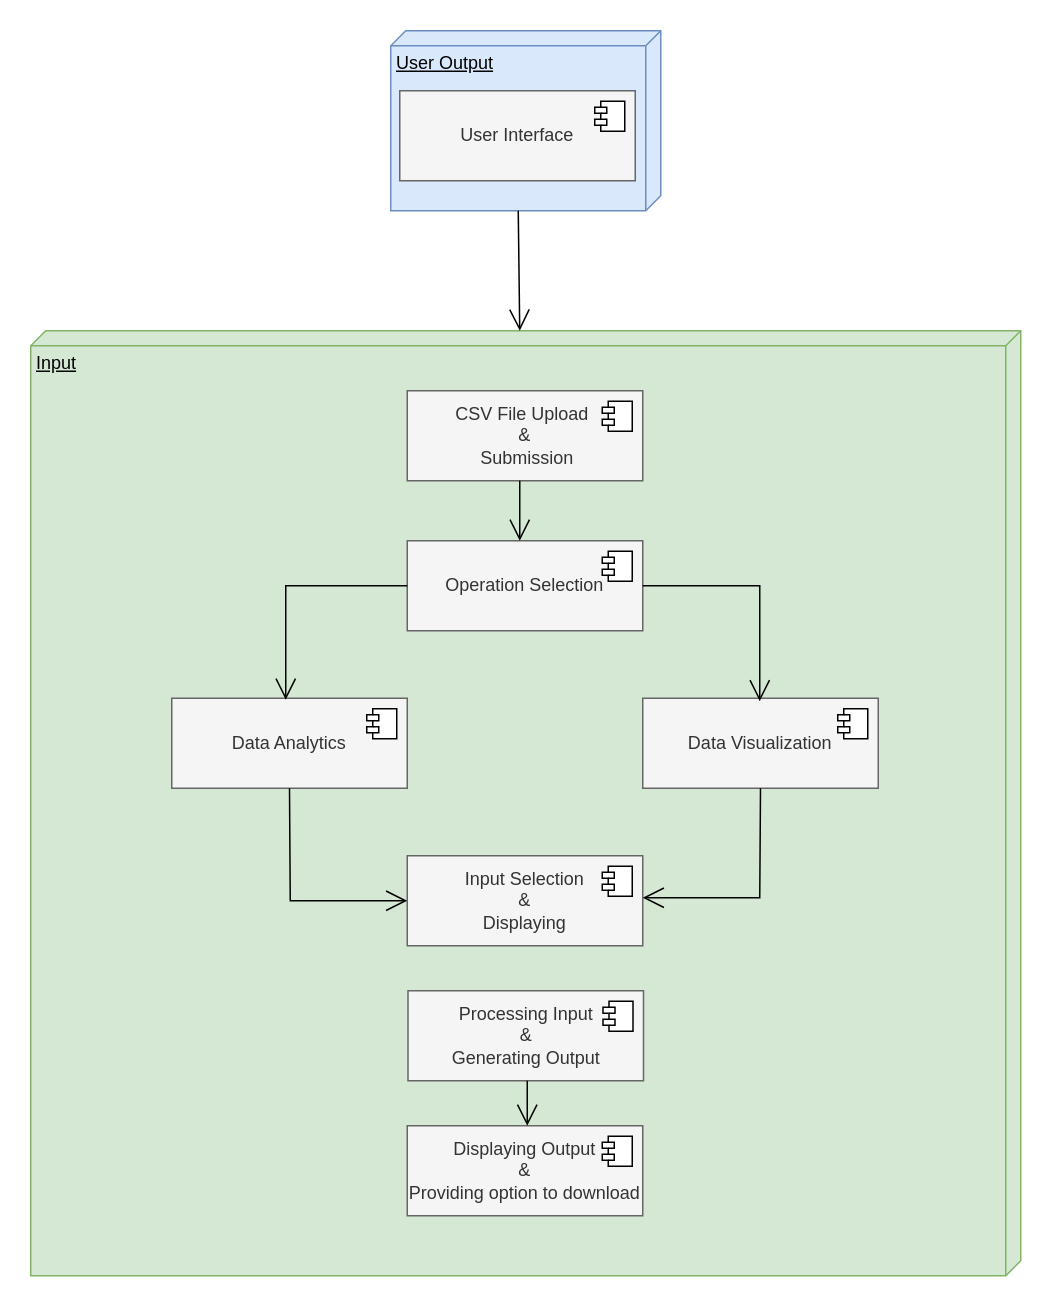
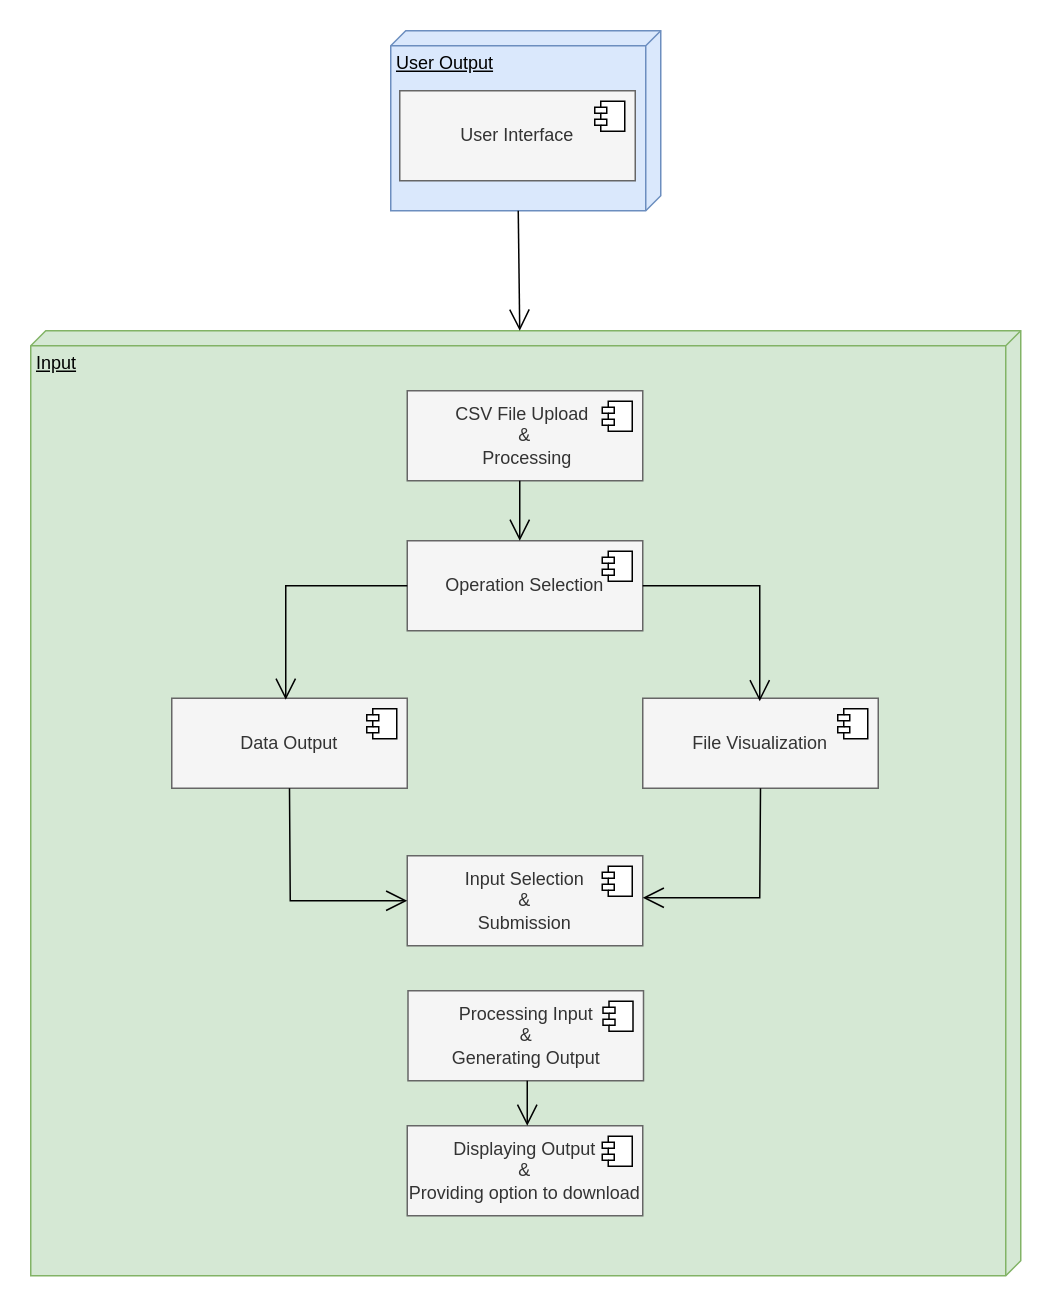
  <mxCell id="0" />
  <mxCell id="1" parent="0" />
  <mxCell id="2" value="User Output" style="verticalAlign=top;align=left;spacingTop=8;spacingLeft=2;spacingRight=12;shape=cube;size=10;direction=south;fontStyle=4;html=1;whiteSpace=wrap;fillColor=#dae8fc;strokeColor=#6c8ebf;" vertex="1" parent="1"><mxGeometry x="260" y="20" width="180" height="120" as="geometry" /></mxCell>
  <mxCell id="3" value="User Interface" style="html=1;dropTarget=0;whiteSpace=wrap;fillColor=#f5f5f5;fontColor=#333333;strokeColor=#666666;" vertex="1" parent="1"><mxGeometry x="266" y="60" width="157" height="60" as="geometry" /></mxCell>
  <mxCell id="4" value="" style="shape=module;jettyWidth=8;jettyHeight=4;" vertex="1" parent="3"><mxGeometry x="1" width="20" height="20" relative="1" as="geometry"><mxPoint x="-27" y="7" as="offset" /></mxGeometry></mxCell>
  <mxCell id="5" value="Input" style="verticalAlign=top;align=left;spacingTop=8;spacingLeft=2;spacingRight=12;shape=cube;size=10;direction=south;fontStyle=4;html=1;whiteSpace=wrap;fillColor=#d5e8d4;strokeColor=#82b366;" vertex="1" parent="1"><mxGeometry x="20" y="220" width="660" height="630" as="geometry" /></mxCell>
- <mxCell id="6" value="CSV File Upload&amp;nbsp;&lt;div&gt;&amp;amp;&lt;/div&gt;&lt;div&gt;&amp;nbsp;Submission&lt;/div&gt;" style="html=1;dropTarget=0;whiteSpace=wrap;fillColor=#f5f5f5;fontColor=#333333;strokeColor=#666666;" vertex="1" parent="1"><mxGeometry x="271" y="260" width="157" height="60" as="geometry" /></mxCell>
+ <mxCell id="6" value="CSV File Upload&amp;nbsp;&lt;div&gt;&amp;amp;&lt;/div&gt;&lt;div&gt;&amp;nbsp;Processing&lt;/div&gt;" style="html=1;dropTarget=0;whiteSpace=wrap;fillColor=#f5f5f5;fontColor=#333333;strokeColor=#666666;" vertex="1" parent="1"><mxGeometry x="271" y="260" width="157" height="60" as="geometry" /></mxCell>
  <mxCell id="7" value="" style="shape=module;jettyWidth=8;jettyHeight=4;" vertex="1" parent="6"><mxGeometry x="1" width="20" height="20" relative="1" as="geometry"><mxPoint x="-27" y="7" as="offset" /></mxGeometry></mxCell>
  <mxCell id="8" value="Operation Selection" style="html=1;dropTarget=0;whiteSpace=wrap;fillColor=#f5f5f5;fontColor=#333333;strokeColor=#666666;" vertex="1" parent="1"><mxGeometry x="271" y="360" width="157" height="60" as="geometry" /></mxCell>
  <mxCell id="9" value="" style="shape=module;jettyWidth=8;jettyHeight=4;" vertex="1" parent="8"><mxGeometry x="1" width="20" height="20" relative="1" as="geometry"><mxPoint x="-27" y="7" as="offset" /></mxGeometry></mxCell>
- <mxCell id="10" value="Data Analytics" style="html=1;dropTarget=0;whiteSpace=wrap;fillColor=#f5f5f5;fontColor=#333333;strokeColor=#666666;" vertex="1" parent="1"><mxGeometry x="114" y="465" width="157" height="60" as="geometry" /></mxCell>
+ <mxCell id="10" value="Data Output" style="html=1;dropTarget=0;whiteSpace=wrap;fillColor=#f5f5f5;fontColor=#333333;strokeColor=#666666;" vertex="1" parent="1"><mxGeometry x="114" y="465" width="157" height="60" as="geometry" /></mxCell>
  <mxCell id="11" value="" style="shape=module;jettyWidth=8;jettyHeight=4;" vertex="1" parent="10"><mxGeometry x="1" width="20" height="20" relative="1" as="geometry"><mxPoint x="-27" y="7" as="offset" /></mxGeometry></mxCell>
- <mxCell id="12" value="Data Visualization" style="html=1;dropTarget=0;whiteSpace=wrap;fillColor=#f5f5f5;fontColor=#333333;strokeColor=#666666;" vertex="1" parent="1"><mxGeometry x="428" y="465" width="157" height="60" as="geometry" /></mxCell>
+ <mxCell id="12" value="File Visualization" style="html=1;dropTarget=0;whiteSpace=wrap;fillColor=#f5f5f5;fontColor=#333333;strokeColor=#666666;" vertex="1" parent="1"><mxGeometry x="428" y="465" width="157" height="60" as="geometry" /></mxCell>
  <mxCell id="13" value="" style="shape=module;jettyWidth=8;jettyHeight=4;" vertex="1" parent="12"><mxGeometry x="1" width="20" height="20" relative="1" as="geometry"><mxPoint x="-27" y="7" as="offset" /></mxGeometry></mxCell>
- <mxCell id="14" value="Input Selection&lt;div&gt;&amp;amp;&lt;/div&gt;&lt;div&gt;Displaying&lt;/div&gt;" style="html=1;dropTarget=0;whiteSpace=wrap;fillColor=#f5f5f5;fontColor=#333333;strokeColor=#666666;" vertex="1" parent="1"><mxGeometry x="271" y="570" width="157" height="60" as="geometry" /></mxCell>
+ <mxCell id="14" value="Input Selection&lt;div&gt;&amp;amp;&lt;/div&gt;&lt;div&gt;Submission&lt;/div&gt;" style="html=1;dropTarget=0;whiteSpace=wrap;fillColor=#f5f5f5;fontColor=#333333;strokeColor=#666666;" vertex="1" parent="1"><mxGeometry x="271" y="570" width="157" height="60" as="geometry" /></mxCell>
  <mxCell id="15" value="" style="shape=module;jettyWidth=8;jettyHeight=4;" vertex="1" parent="14"><mxGeometry x="1" width="20" height="20" relative="1" as="geometry"><mxPoint x="-27" y="7" as="offset" /></mxGeometry></mxCell>
  <mxCell id="16" value="Processing Input&lt;div&gt;&amp;amp;&lt;/div&gt;&lt;div&gt;Generating Output&lt;/div&gt;" style="html=1;dropTarget=0;whiteSpace=wrap;fillColor=#f5f5f5;fontColor=#333333;strokeColor=#666666;" vertex="1" parent="1"><mxGeometry x="271.5" y="660" width="157" height="60" as="geometry" /></mxCell>
  <mxCell id="17" value="" style="shape=module;jettyWidth=8;jettyHeight=4;" vertex="1" parent="16"><mxGeometry x="1" width="20" height="20" relative="1" as="geometry"><mxPoint x="-27" y="7" as="offset" /></mxGeometry></mxCell>
  <mxCell id="18" value="Displaying Output&lt;div&gt;&amp;amp;&lt;/div&gt;&lt;div&gt;Providing option to download&lt;/div&gt;" style="html=1;dropTarget=0;whiteSpace=wrap;fillColor=#f5f5f5;fontColor=#333333;strokeColor=#666666;" vertex="1" parent="1"><mxGeometry x="271" y="750" width="157" height="60" as="geometry" /></mxCell>
  <mxCell id="19" value="" style="shape=module;jettyWidth=8;jettyHeight=4;" vertex="1" parent="18"><mxGeometry x="1" width="20" height="20" relative="1" as="geometry"><mxPoint x="-27" y="7" as="offset" /></mxGeometry></mxCell>
  <mxCell id="20" value="" style="endArrow=open;endFill=1;endSize=12;html=1;rounded=0;exitX=0;exitY=0;exitDx=120;exitDy=95;exitPerimeter=0;" edge="1" parent="1" source="2"><mxGeometry width="160" relative="1" as="geometry"><mxPoint x="270" y="170" as="sourcePoint" /><mxPoint x="346" y="220" as="targetPoint" /></mxGeometry></mxCell>
  <mxCell id="21" value="" style="endArrow=open;endFill=1;endSize=12;html=1;rounded=0;entryX=0;entryY=0.503;entryDx=0;entryDy=0;entryPerimeter=0;" edge="1" parent="1"><mxGeometry width="160" relative="1" as="geometry"><mxPoint x="346" y="320" as="sourcePoint" /><mxPoint x="346" y="360" as="targetPoint" /></mxGeometry></mxCell>
  <mxCell id="22" value="" style="endArrow=open;endFill=1;endSize=12;html=1;rounded=0;entryX=0.5;entryY=0;entryDx=0;entryDy=0;exitX=0.5;exitY=1;exitDx=0;exitDy=0;" edge="1" parent="1"><mxGeometry width="160" relative="1" as="geometry"><mxPoint x="351" y="720" as="sourcePoint" /><mxPoint x="351" y="750" as="targetPoint" /></mxGeometry></mxCell>
  <mxCell id="23" value="" style="endArrow=open;endFill=1;endSize=12;html=1;rounded=0;entryX=0;entryY=0.503;entryDx=0;entryDy=0;entryPerimeter=0;exitX=0;exitY=0.5;exitDx=0;exitDy=0;" edge="1" parent="1" source="8"><mxGeometry width="160" relative="1" as="geometry"><mxPoint x="190" y="426" as="sourcePoint" /><mxPoint x="190" y="466" as="targetPoint" /><Array as="points"><mxPoint x="190" y="390" /></Array></mxGeometry></mxCell>
  <mxCell id="24" value="" style="endArrow=open;endFill=1;endSize=12;html=1;rounded=0;entryX=0;entryY=0.503;entryDx=0;entryDy=0;entryPerimeter=0;exitX=1;exitY=0.5;exitDx=0;exitDy=0;" edge="1" parent="1" source="8"><mxGeometry width="160" relative="1" as="geometry"><mxPoint x="587" y="391" as="sourcePoint" /><mxPoint x="506" y="467" as="targetPoint" /><Array as="points"><mxPoint x="506" y="390" /></Array></mxGeometry></mxCell>
  <mxCell id="25" value="" style="endArrow=open;endFill=1;endSize=12;html=1;rounded=0;entryX=0;entryY=0.503;entryDx=0;entryDy=0;entryPerimeter=0;exitX=0.5;exitY=1;exitDx=0;exitDy=0;" edge="1" parent="1" source="10"><mxGeometry width="160" relative="1" as="geometry"><mxPoint x="190" y="676" as="sourcePoint" /><mxPoint x="271" y="600" as="targetPoint" /><Array as="points"><mxPoint x="193" y="600" /></Array></mxGeometry></mxCell>
  <mxCell id="26" value="" style="endArrow=open;endFill=1;endSize=12;html=1;rounded=0;entryX=0;entryY=0.503;entryDx=0;entryDy=0;entryPerimeter=0;exitX=0.5;exitY=1;exitDx=0;exitDy=0;" edge="1" parent="1" source="12"><mxGeometry width="160" relative="1" as="geometry"><mxPoint x="506" y="675" as="sourcePoint" /><mxPoint x="428" y="598" as="targetPoint" /><Array as="points"><mxPoint x="506" y="598" /></Array></mxGeometry></mxCell>
